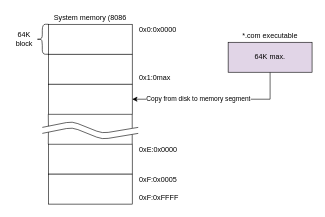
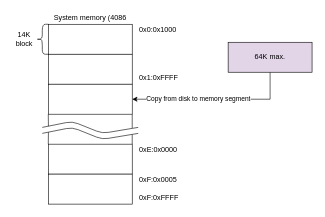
  <mxCell id="0" />
  <mxCell id="1" parent="0" />
  <mxCell id="2" value="" style="rounded=0;whiteSpace=wrap;html=1;" vertex="1" parent="1"><mxGeometry x="80" y="40" width="140" height="50" as="geometry" /></mxCell>
- <mxCell id="3" value="System memory (8086" style="text;html=1;strokeColor=none;fillColor=none;align=center;verticalAlign=middle;whiteSpace=wrap;rounded=0;" vertex="1" parent="1"><mxGeometry x="80" y="20" width="140" height="20" as="geometry" /></mxCell>
+ <mxCell id="3" value="System memory (4086" style="text;html=1;strokeColor=none;fillColor=none;align=center;verticalAlign=middle;whiteSpace=wrap;rounded=0;" vertex="1" parent="1"><mxGeometry x="80" y="20" width="140" height="20" as="geometry" /></mxCell>
  <mxCell id="4" value="" style="rounded=0;whiteSpace=wrap;html=1;" vertex="1" parent="1"><mxGeometry x="80" y="90" width="140" height="50" as="geometry" /></mxCell>
  <mxCell id="5" value="" style="rounded=0;whiteSpace=wrap;html=1;" vertex="1" parent="1"><mxGeometry x="80" y="140" width="140" height="50" as="geometry" /></mxCell>
  <mxCell id="6" value="" style="shape=curlyBracket;whiteSpace=wrap;html=1;rounded=1;" vertex="1" parent="1"><mxGeometry x="60" y="40" width="20" height="50" as="geometry" /></mxCell>
  <mxCell id="7" style="edgeStyle=orthogonalEdgeStyle;rounded=0;jumpStyle=none;orthogonalLoop=1;jettySize=auto;html=1;exitX=0;exitY=1;exitDx=0;exitDy=0;endArrow=none;endFill=0;" edge="1" parent="1"><mxGeometry relative="1" as="geometry"><mxPoint x="80.2" y="210" as="targetPoint" /><mxPoint x="80" y="190" as="sourcePoint" /></mxGeometry></mxCell>
  <mxCell id="8" style="edgeStyle=orthogonalEdgeStyle;rounded=0;jumpStyle=none;orthogonalLoop=1;jettySize=auto;html=1;exitX=1;exitY=1;exitDx=0;exitDy=0;endArrow=none;endFill=0;align=left;" edge="1" parent="1"><mxGeometry relative="1" as="geometry"><mxPoint x="220" y="213" as="targetPoint" /><mxPoint x="220" y="190" as="sourcePoint" /></mxGeometry></mxCell>
  <mxCell id="9" style="edgeStyle=orthogonalEdgeStyle;rounded=0;jumpStyle=none;orthogonalLoop=1;jettySize=auto;html=1;exitX=1;exitY=0;exitDx=0;exitDy=0;endArrow=none;endFill=0;align=left;" edge="1" parent="1"><mxGeometry relative="1" as="geometry"><mxPoint x="220" y="224" as="targetPoint" /><mxPoint x="220" y="240" as="sourcePoint" /></mxGeometry></mxCell>
  <mxCell id="10" style="edgeStyle=orthogonalEdgeStyle;rounded=0;jumpStyle=none;orthogonalLoop=1;jettySize=auto;html=1;exitX=0;exitY=0;exitDx=0;exitDy=0;endArrow=none;endFill=0;" edge="1" parent="1" source="11"><mxGeometry relative="1" as="geometry"><mxPoint x="80.2" y="220" as="targetPoint" /></mxGeometry></mxCell>
  <mxCell id="11" value="" style="rounded=0;whiteSpace=wrap;html=1;" vertex="1" parent="1"><mxGeometry x="80" y="240" width="140" height="50" as="geometry" /></mxCell>
  <mxCell id="12" value="" style="rounded=0;whiteSpace=wrap;html=1;" vertex="1" parent="1"><mxGeometry x="80" y="290" width="140" height="50" as="geometry" /></mxCell>
  <mxCell id="13" value="" style="endArrow=none;html=1;" edge="1" parent="1"><mxGeometry width="50" height="50" relative="1" as="geometry"><mxPoint x="70" y="212" as="sourcePoint" /><mxPoint x="230" y="212" as="targetPoint" /><Array as="points"><mxPoint x="120" y="202" /><mxPoint x="170" y="222" /></Array></mxGeometry></mxCell>
  <mxCell id="14" value="" style="endArrow=none;html=1;" edge="1" parent="1"><mxGeometry width="50" height="50" relative="1" as="geometry"><mxPoint x="70" y="222" as="sourcePoint" /><mxPoint x="230" y="222" as="targetPoint" /><Array as="points"><mxPoint x="120" y="212" /><mxPoint x="170" y="232" /></Array></mxGeometry></mxCell>
- <mxCell id="15" value="64K&lt;br&gt;block" style="text;html=1;strokeColor=none;fillColor=none;align=center;verticalAlign=middle;whiteSpace=wrap;rounded=0;" vertex="1" parent="1"><mxGeometry x="20" y="50" width="40" height="30" as="geometry" /></mxCell>
- <mxCell id="16" value="0x0:0x0000" style="text;html=1;strokeColor=none;fillColor=none;align=left;verticalAlign=middle;whiteSpace=wrap;rounded=0;" vertex="1" parent="1"><mxGeometry x="230" y="40" width="70" height="20" as="geometry" /></mxCell>
+ <mxCell id="15" value="14K&lt;br&gt;block" style="text;html=1;strokeColor=none;fillColor=none;align=center;verticalAlign=middle;whiteSpace=wrap;rounded=0;" vertex="1" parent="1"><mxGeometry x="20" y="50" width="40" height="30" as="geometry" /></mxCell>
+ <mxCell id="16" value="0x0:0x1000" style="text;html=1;strokeColor=none;fillColor=none;align=left;verticalAlign=middle;whiteSpace=wrap;rounded=0;" vertex="1" parent="1"><mxGeometry x="230" y="40" width="70" height="20" as="geometry" /></mxCell>
  <mxCell id="17" value="0xF:0x0005" style="text;html=1;strokeColor=none;fillColor=none;align=left;verticalAlign=middle;whiteSpace=wrap;rounded=0;" vertex="1" parent="1"><mxGeometry x="230" y="290" width="70" height="20" as="geometry" /></mxCell>
  <mxCell id="18" value="0xF:0xFFFF" style="text;html=1;strokeColor=none;fillColor=none;align=left;verticalAlign=middle;whiteSpace=wrap;rounded=0;" vertex="1" parent="1"><mxGeometry x="230" y="320" width="70" height="20" as="geometry" /></mxCell>
- <mxCell id="19" value="0x1:0max" style="text;html=1;strokeColor=none;fillColor=none;align=left;verticalAlign=middle;whiteSpace=wrap;rounded=0;" vertex="1" parent="1"><mxGeometry x="230" y="120" width="70" height="20" as="geometry" /></mxCell>
- <mxCell id="20" value="*.com executable" style="text;html=1;strokeColor=none;fillColor=none;align=center;verticalAlign=middle;whiteSpace=wrap;rounded=0;" vertex="1" parent="1"><mxGeometry x="390" y="50" width="120" height="20" as="geometry" /></mxCell>
+ <mxCell id="19" value="0x1:0xFFFF" style="text;html=1;strokeColor=none;fillColor=none;align=left;verticalAlign=middle;whiteSpace=wrap;rounded=0;" vertex="1" parent="1"><mxGeometry x="230" y="120" width="70" height="20" as="geometry" /></mxCell>
  <mxCell id="21" value="Copy from disk to memory segment" style="edgeStyle=orthogonalEdgeStyle;rounded=0;jumpStyle=none;orthogonalLoop=1;jettySize=auto;html=1;exitX=0.5;exitY=1;exitDx=0;exitDy=0;entryX=1;entryY=0.5;entryDx=0;entryDy=0;endArrow=classic;endFill=1;align=left;" edge="1" parent="1" source="22" target="5"><mxGeometry x="0.837" relative="1" as="geometry"><mxPoint as="offset" /></mxGeometry></mxCell>
  <mxCell id="22" value="64K max." style="rounded=0;whiteSpace=wrap;html=1;fillColor=#e1d5e7;" vertex="1" parent="1"><mxGeometry x="380" y="70" width="140" height="50" as="geometry" /></mxCell>
  <mxCell id="23" value="0xE:0x0000" style="text;html=1;strokeColor=none;fillColor=none;align=left;verticalAlign=middle;whiteSpace=wrap;rounded=0;" vertex="1" parent="1"><mxGeometry x="230" y="240" width="70" height="20" as="geometry" /></mxCell>
